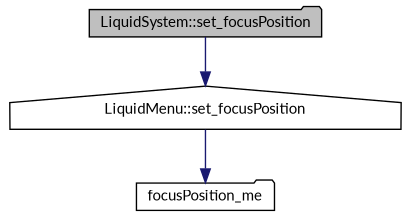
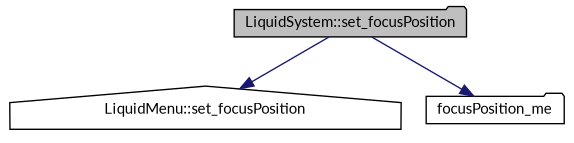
  digraph {
    fontname=Lato
    rankdir=TB
    node [color=black fillcolor=white fontname=Lato fontsize=11 shape=folder style=filled]
    edge [color=midnightblue fontname=Lato fontsize=11 labelfontname=Helvetica labelfontsize=11 style=solid]
    n1 [fillcolor=grey75 fontcolor=black height=0.2 label="LiquidSystem::set_focusPosition" width=0.4]
    n2 [height=0.2 label="LiquidMenu::set_focusPosition" shape=house width=0.4]
    n3 [height=0.2 label=focusPosition_me width=0.4]
    n1 -> n2
-   n2 -> n3
+   n1 -> n3
  }
